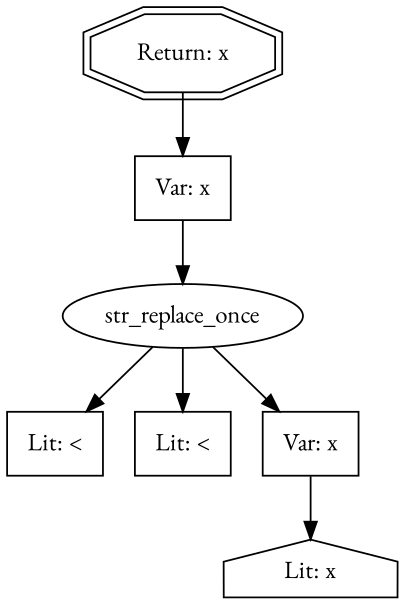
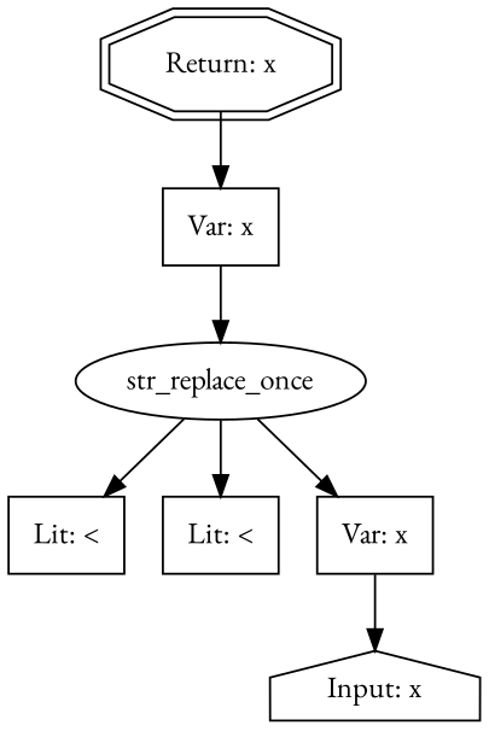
  digraph {
    fontname="EB Garamond"
    node [shape=box fontname="EB Garamond"]
    edge [fontname="EB Garamond"]
    n1 [label="Return: x" shape=doubleoctagon]
    n2 [label="Var: x"]
    n3 [label=str_replace_once shape=ellipse]
    n4 [label="Lit: <"]
    n5 [label="Lit: &lt;"]
    n6 [label="Var: x"]
-   n7 [label="Lit: x" shape=house]
+   n7 [label="Input: x" shape=house]
    n1 -> n2
    n2 -> n3
    n3 -> n4
    n3 -> n5
    n3 -> n6
    n6 -> n7
  }
